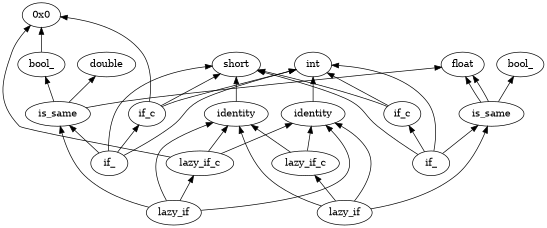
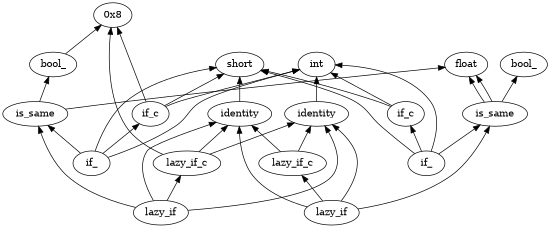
  digraph {
    rankdir=BT
    n1 [label=short]
    n2 [label=int]
    n3 [label=float]
-   n4 [label=double]
    n5 [label=lazy_if]
    n6 [label=is_same]
    n7 [label=identity]
    n8 [label=identity]
    n9 [label=lazy_if_c]
    n10 [label=bool_]
-   n11 [label="0x0"]
+   n11 [label="0x8"]
    n12 [label=if_]
    n13 [label=if_c]
    n14 [label=lazy_if]
    n15 [label=lazy_if_c]
    n16 [label=is_same]
    n17 [label=bool_]
    n18 [label=if_c]
    n19 [label=if_]
    n5 -> n6
    n5 -> n7
    n5 -> n8
    n5 -> n9
    n6 -> n3
-   n6 -> n4
    n6 -> n10
    n7 -> n2
    n8 -> n1
    n9 -> n7
    n9 -> n8
    n9 -> n11
    n10 -> n11
    n12 -> n1
    n12 -> n2
    n12 -> n6
    n12 -> n13
    n13 -> n1
    n13 -> n2
    n13 -> n11
    n14 -> n7
    n14 -> n8
    n14 -> n15
    n14 -> n16
    n15 -> n7
    n15 -> n8
    n16 -> n3
    n16 -> n3
    n16 -> n17
    n18 -> n1
    n18 -> n2
    n19 -> n1
    n19 -> n2
    n19 -> n16
    n19 -> n18
  }
